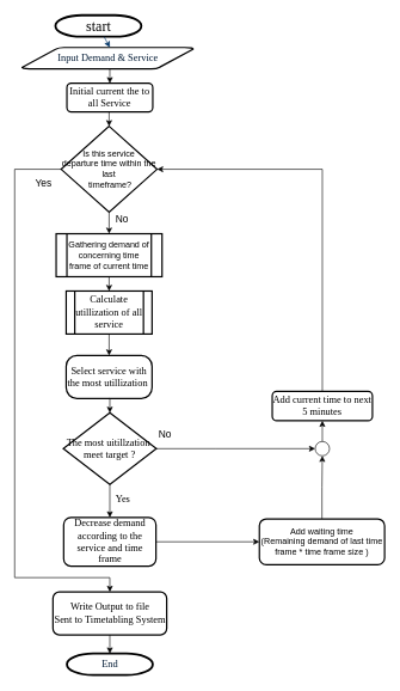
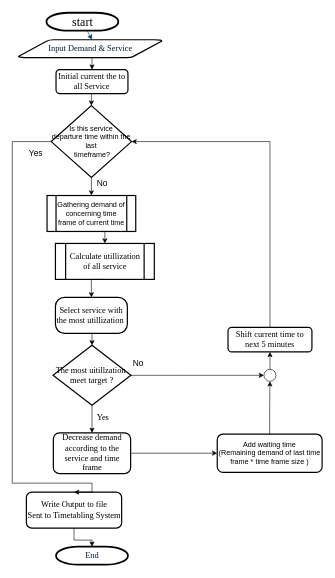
  <mxCell id="0" />
  <mxCell id="1" parent="0" />
  <mxCell id="2" value="start" style="shape=mxgraph.flowchart.terminator;fillColor=none;strokeColor=#000000;strokeWidth=3;gradientDirection=south;fontStyle=0;html=1;fontFamily=Times New Roman;spacing=2;fontSize=20;gradientColor=#FA726D;labelBorderColor=none;labelBackgroundColor=none;" parent="1" vertex="1"><mxGeometry x="77" y="20" width="120" height="30" as="geometry" /></mxCell>
  <mxCell id="3" value="Input Demand &amp;amp; Service&lt;br style=&quot;font-size: 14px;&quot;&gt;" style="shape=mxgraph.flowchart.data;fillColor=none;strokeColor=#000000;strokeWidth=2;gradientColor=#FFB570;gradientDirection=south;fontColor=#001933;fontStyle=0;html=1;fontFamily=Times New Roman;spacing=2;fontSize=14;labelBorderColor=none;labelBackgroundColor=none;" parent="1" vertex="1"><mxGeometry x="30" y="65" width="240" height="30" as="geometry" /></mxCell>
  <mxCell id="4" style="edgeStyle=orthogonalEdgeStyle;rounded=0;html=1;exitX=0.5;exitY=1;exitPerimeter=0;entryX=0.5;entryY=0;jettySize=auto;orthogonalLoop=1;fontFamily=Times New Roman;spacing=2;fontSize=14;labelBorderColor=none;labelBackgroundColor=none;" parent="1" target="7" edge="1"><mxGeometry relative="1" as="geometry"><mxPoint x="152" y="95" as="sourcePoint" /></mxGeometry></mxCell>
  <mxCell id="5" style="fontColor=#001933;fontStyle=1;strokeColor=#003366;strokeWidth=1;html=1;fontFamily=Times New Roman;spacing=2;fontSize=14;labelBorderColor=none;labelBackgroundColor=none;" parent="1" source="2" edge="1"><mxGeometry relative="1" as="geometry"><mxPoint x="153" y="65" as="targetPoint" /></mxGeometry></mxCell>
  <mxCell id="6" style="edgeStyle=orthogonalEdgeStyle;rounded=0;orthogonalLoop=1;jettySize=auto;html=1;exitX=0.5;exitY=1;exitDx=0;exitDy=0;entryX=0.5;entryY=0;entryDx=0;entryDy=0;labelBackgroundColor=none;" parent="1" source="7" target="29" edge="1"><mxGeometry relative="1" as="geometry" /></mxCell>
  <mxCell id="7" value="Initial current the to all Service" style="rounded=1;whiteSpace=wrap;html=1;fontFamily=Times New Roman;spacing=2;fontSize=14;fillColor=none;gradientColor=#FFB570;labelBorderColor=none;strokeColor=#000000;strokeWidth=2;labelBackgroundColor=none;" parent="1" vertex="1"><mxGeometry x="93" y="115" width="120" height="40" as="geometry" /></mxCell>
  <mxCell id="8" style="edgeStyle=orthogonalEdgeStyle;rounded=0;orthogonalLoop=1;jettySize=auto;html=1;exitX=0.5;exitY=1;exitDx=0;exitDy=0;entryX=0.5;entryY=0;entryDx=0;entryDy=0;entryPerimeter=0;labelBackgroundColor=none;" parent="1" source="9" target="10" edge="1"><mxGeometry relative="1" as="geometry" /></mxCell>
- <mxCell id="9" value="Write Output to file&lt;br style=&quot;font-size: 14px;&quot;&gt;Sent to Timetabling System&lt;br style=&quot;font-size: 14px;&quot;&gt;" style="rounded=1;whiteSpace=wrap;html=1;fontFamily=Times New Roman;spacing=2;fontSize=14;fillColor=none;gradientColor=#FFB570;labelBorderColor=none;strokeColor=#000000;strokeWidth=2;labelBackgroundColor=none;" parent="1" vertex="1"><mxGeometry x="73.5" y="825" width="159" height="60" as="geometry" /></mxCell>
+ <mxCell id="9" value="Write Output to file&lt;br style=&quot;font-size: 14px;&quot;&gt;Sent to Timetabling System&lt;br style=&quot;font-size: 14px;&quot;&gt;" style="rounded=1;whiteSpace=wrap;html=1;fontFamily=Times New Roman;spacing=2;fontSize=14;fillColor=none;gradientColor=#FFB570;labelBorderColor=none;strokeColor=#000000;strokeWidth=2;labelBackgroundColor=none;" parent="1" vertex="1"><mxGeometry x="43.5" y="820" width="159" height="60" as="geometry" /></mxCell>
  <mxCell id="10" value="End" style="shape=mxgraph.flowchart.terminator;fillColor=none;strokeColor=#000000;strokeWidth=3;gradientColor=#FA726D;gradientDirection=south;fontColor=#001933;fontStyle=0;html=1;fontFamily=Times New Roman;spacing=2;fontSize=14;labelBorderColor=none;labelBackgroundColor=none;" parent="1" vertex="1"><mxGeometry x="93" y="911" width="120" height="30" as="geometry" /></mxCell>
  <mxCell id="11" style="edgeStyle=orthogonalEdgeStyle;rounded=0;orthogonalLoop=1;jettySize=auto;html=1;exitX=1;exitY=0.5;exitDx=0;exitDy=0;entryX=0;entryY=0.5;entryDx=0;entryDy=0;labelBackgroundColor=none;" parent="1" source="12" target="26" edge="1"><mxGeometry relative="1" as="geometry" /></mxCell>
  <mxCell id="12" value="Decrease demand according to the service and time frame" style="rounded=1;whiteSpace=wrap;html=1;fontFamily=Times New Roman;spacing=2;fontSize=14;fillColor=none;gradientColor=#FFB570;labelBorderColor=none;strokeColor=#000000;strokeWidth=2;labelBackgroundColor=none;" parent="1" vertex="1"><mxGeometry x="88.5" y="721" width="129" height="68" as="geometry" /></mxCell>
  <mxCell id="13" style="edgeStyle=orthogonalEdgeStyle;rounded=0;html=1;exitX=0.5;exitY=1;entryX=0.5;entryY=0;jettySize=auto;orthogonalLoop=1;fontFamily=Times New Roman;spacing=2;fontSize=14;entryDx=0;entryDy=0;labelBorderColor=none;labelBackgroundColor=none;" parent="1" source="14" target="22" edge="1"><mxGeometry relative="1" as="geometry"><mxPoint x="22.724" y="725.207" as="targetPoint" /></mxGeometry></mxCell>
- <mxCell id="14" value="&lt;span style=&quot;font-size: 14px&quot;&gt;Calculate utillization of all service&lt;/span&gt;" style="shape=process;whiteSpace=wrap;html=1;backgroundOutline=1;fontFamily=Times New Roman;spacing=2;fontSize=14;fillColor=none;gradientColor=#FFB570;labelBorderColor=none;strokeColor=#000000;strokeWidth=2;labelBackgroundColor=none;" parent="1" vertex="1"><mxGeometry x="92" y="405" width="120" height="60" as="geometry" /></mxCell>
+ <mxCell id="14" value="&lt;span style=&quot;font-size: 14px&quot;&gt;Calculate utillization of all service&lt;/span&gt;" style="shape=process;whiteSpace=wrap;html=1;backgroundOutline=1;fontFamily=Times New Roman;spacing=2;fontSize=14;fillColor=none;gradientColor=#FFB570;labelBorderColor=none;strokeColor=#000000;strokeWidth=2;labelBackgroundColor=none;" parent="1" vertex="1"><mxGeometry x="92" y="405" width="165" height="60" as="geometry" /></mxCell>
  <mxCell id="15" style="edgeStyle=orthogonalEdgeStyle;rounded=0;html=1;exitX=0.5;exitY=1;entryX=0.5;entryY=0;jettySize=auto;orthogonalLoop=1;fontFamily=Times New Roman;spacing=2;fontSize=14;labelBorderColor=none;labelBackgroundColor=none;" parent="1" source="18" target="12" edge="1"><mxGeometry relative="1" as="geometry" /></mxCell>
  <mxCell id="16" value="Yes" style="text;html=1;resizable=0;points=[];align=center;verticalAlign=middle;labelBackgroundColor=none;fontFamily=Times New Roman;spacing=2;fontSize=14;labelBorderColor=none;" parent="15" vertex="1" connectable="0"><mxGeometry x="-0.651" y="3" relative="1" as="geometry"><mxPoint x="14" y="12" as="offset" /></mxGeometry></mxCell>
  <mxCell id="17" value="No" style="edgeStyle=orthogonalEdgeStyle;rounded=0;orthogonalLoop=1;jettySize=auto;html=1;exitX=1;exitY=0.5;exitDx=0;exitDy=0;entryX=0;entryY=0.5;entryDx=0;entryDy=0;labelBackgroundColor=none;fontSize=14;" parent="1" source="18" target="31" edge="1"><mxGeometry x="-0.261" y="73" relative="1" as="geometry"><Array as="points"><mxPoint x="300" y="625" /><mxPoint x="300" y="625" /></Array><mxPoint x="-70" y="53" as="offset" /></mxGeometry></mxCell>
  <mxCell id="18" value="The most uitillzation&amp;nbsp; meet target ?" style="rhombus;whiteSpace=wrap;html=1;fontFamily=Times New Roman;spacing=2;fontSize=14;fillColor=#FFFFFF;gradientColor=none;labelBorderColor=none;strokeColor=#000000;strokeWidth=2;labelBackgroundColor=none;" parent="1" vertex="1"><mxGeometry x="88" y="575" width="130" height="100" as="geometry" /></mxCell>
  <mxCell id="19" style="edgeStyle=orthogonalEdgeStyle;rounded=0;orthogonalLoop=1;jettySize=auto;html=1;exitX=0.5;exitY=0;exitDx=0;exitDy=0;entryX=1;entryY=0.5;entryDx=0;entryDy=0;labelBackgroundColor=none;" parent="1" source="20" target="29" edge="1"><mxGeometry relative="1" as="geometry" /></mxCell>
- <mxCell id="20" value="Add current time to next 5 minutes" style="rounded=1;whiteSpace=wrap;html=1;fontFamily=Times New Roman;spacing=2;fontSize=14;fillColor=none;gradientColor=#FFB570;labelBorderColor=none;strokeColor=#000000;strokeWidth=2;labelBackgroundColor=none;" parent="1" vertex="1"><mxGeometry x="380" y="545" width="140" height="41" as="geometry" /></mxCell>
+ <mxCell id="20" value="Shift current time to next 5 minutes" style="rounded=1;whiteSpace=wrap;html=1;fontFamily=Times New Roman;spacing=2;fontSize=14;fillColor=none;gradientColor=#FFB570;labelBorderColor=none;strokeColor=#000000;strokeWidth=2;labelBackgroundColor=none;" parent="1" vertex="1"><mxGeometry x="380" y="545" width="140" height="41" as="geometry" /></mxCell>
  <mxCell id="21" style="edgeStyle=orthogonalEdgeStyle;rounded=0;orthogonalLoop=1;jettySize=auto;html=1;exitX=0.5;exitY=1;exitDx=0;exitDy=0;entryX=0.5;entryY=0;entryDx=0;entryDy=0;fontFamily=Times New Roman;spacing=2;fontSize=14;labelBorderColor=none;labelBackgroundColor=none;" parent="1" source="22" target="18" edge="1"><mxGeometry relative="1" as="geometry" /></mxCell>
  <mxCell id="22" value="&lt;span style=&quot;font-size: 14px&quot;&gt;Select service with the most utillization&amp;nbsp;&lt;/span&gt;" style="rounded=1;whiteSpace=wrap;html=1;arcSize=25;fontFamily=Times New Roman;spacing=2;fontSize=14;fillColor=none;gradientColor=#FFB570;labelBorderColor=none;strokeColor=#000000;strokeWidth=2;labelBackgroundColor=none;" parent="1" vertex="1"><mxGeometry x="92" y="495" width="120" height="60" as="geometry" /></mxCell>
  <mxCell id="23" style="edgeStyle=orthogonalEdgeStyle;rounded=0;orthogonalLoop=1;jettySize=auto;html=1;exitX=0.5;exitY=1;exitDx=0;exitDy=0;entryX=0.5;entryY=0;entryDx=0;entryDy=0;labelBackgroundColor=none;" parent="1" source="24" target="14" edge="1"><mxGeometry relative="1" as="geometry" /></mxCell>
  <mxCell id="24" value="Gathering demand of concerning time frame of current time&lt;br&gt;" style="shape=process;whiteSpace=wrap;html=1;backgroundOutline=1;fillColor=none;strokeColor=#000000;gradientColor=#FFB570;labelBackgroundColor=none;strokeWidth=2;" parent="1" vertex="1"><mxGeometry x="78" y="325" width="148" height="60" as="geometry" /></mxCell>
  <mxCell id="25" style="edgeStyle=orthogonalEdgeStyle;rounded=0;orthogonalLoop=1;jettySize=auto;html=1;exitX=0.5;exitY=0;exitDx=0;exitDy=0;entryX=0.5;entryY=1;entryDx=0;entryDy=0;labelBackgroundColor=none;" parent="1" source="26" target="31" edge="1"><mxGeometry relative="1" as="geometry" /></mxCell>
  <mxCell id="26" value="Add waiting time&lt;br&gt;(Remaining demand of last time frame * time frame size )&lt;br&gt;" style="rounded=1;whiteSpace=wrap;html=1;gradientColor=#FFF2CC;fillColor=none;gradientDirection=north;labelBackgroundColor=none;strokeWidth=2;" parent="1" vertex="1"><mxGeometry x="362" y="723" width="175" height="64" as="geometry" /></mxCell>
  <mxCell id="27" value="Yes" style="edgeStyle=orthogonalEdgeStyle;rounded=0;orthogonalLoop=1;jettySize=auto;html=1;exitX=0;exitY=0.5;exitDx=0;exitDy=0;entryX=0.5;entryY=0;entryDx=0;entryDy=0;labelBackgroundColor=none;fontSize=14;" parent="1" source="29" target="9" edge="1"><mxGeometry x="-0.936" y="20" relative="1" as="geometry"><Array as="points"><mxPoint x="20" y="235" /><mxPoint x="20" y="805" /><mxPoint x="153" y="805" /></Array><mxPoint as="offset" /></mxGeometry></mxCell>
  <mxCell id="28" value="No&lt;br style=&quot;font-size: 14px;&quot;&gt;" style="edgeStyle=orthogonalEdgeStyle;rounded=0;orthogonalLoop=1;jettySize=auto;html=1;exitX=0.5;exitY=1;exitDx=0;exitDy=0;entryX=0.5;entryY=0;entryDx=0;entryDy=0;labelBackgroundColor=none;fontSize=14;" parent="1" source="29" target="24" edge="1"><mxGeometry x="-0.333" y="18" relative="1" as="geometry"><mxPoint as="offset" /></mxGeometry></mxCell>
  <mxCell id="29" value="&lt;span&gt;Is this service &lt;br&gt;departure time within the last&lt;br&gt;&amp;nbsp;timeframe?&lt;/span&gt;" style="rhombus;whiteSpace=wrap;html=1;fillColor=none;strokeColor=#000000;gradientColor=none;labelBackgroundColor=none;strokeWidth=2;" parent="1" vertex="1"><mxGeometry x="85" y="175" width="134" height="120" as="geometry" /></mxCell>
  <mxCell id="30" style="edgeStyle=orthogonalEdgeStyle;rounded=0;orthogonalLoop=1;jettySize=auto;html=1;exitX=0.5;exitY=0;exitDx=0;exitDy=0;entryX=0.5;entryY=1;entryDx=0;entryDy=0;labelBackgroundColor=none;" parent="1" source="31" target="20" edge="1"><mxGeometry relative="1" as="geometry" /></mxCell>
  <mxCell id="31" value="" style="ellipse;whiteSpace=wrap;html=1;aspect=fixed;labelBackgroundColor=none;" parent="1" vertex="1"><mxGeometry x="440" y="615" width="20" height="20" as="geometry" /></mxCell>
